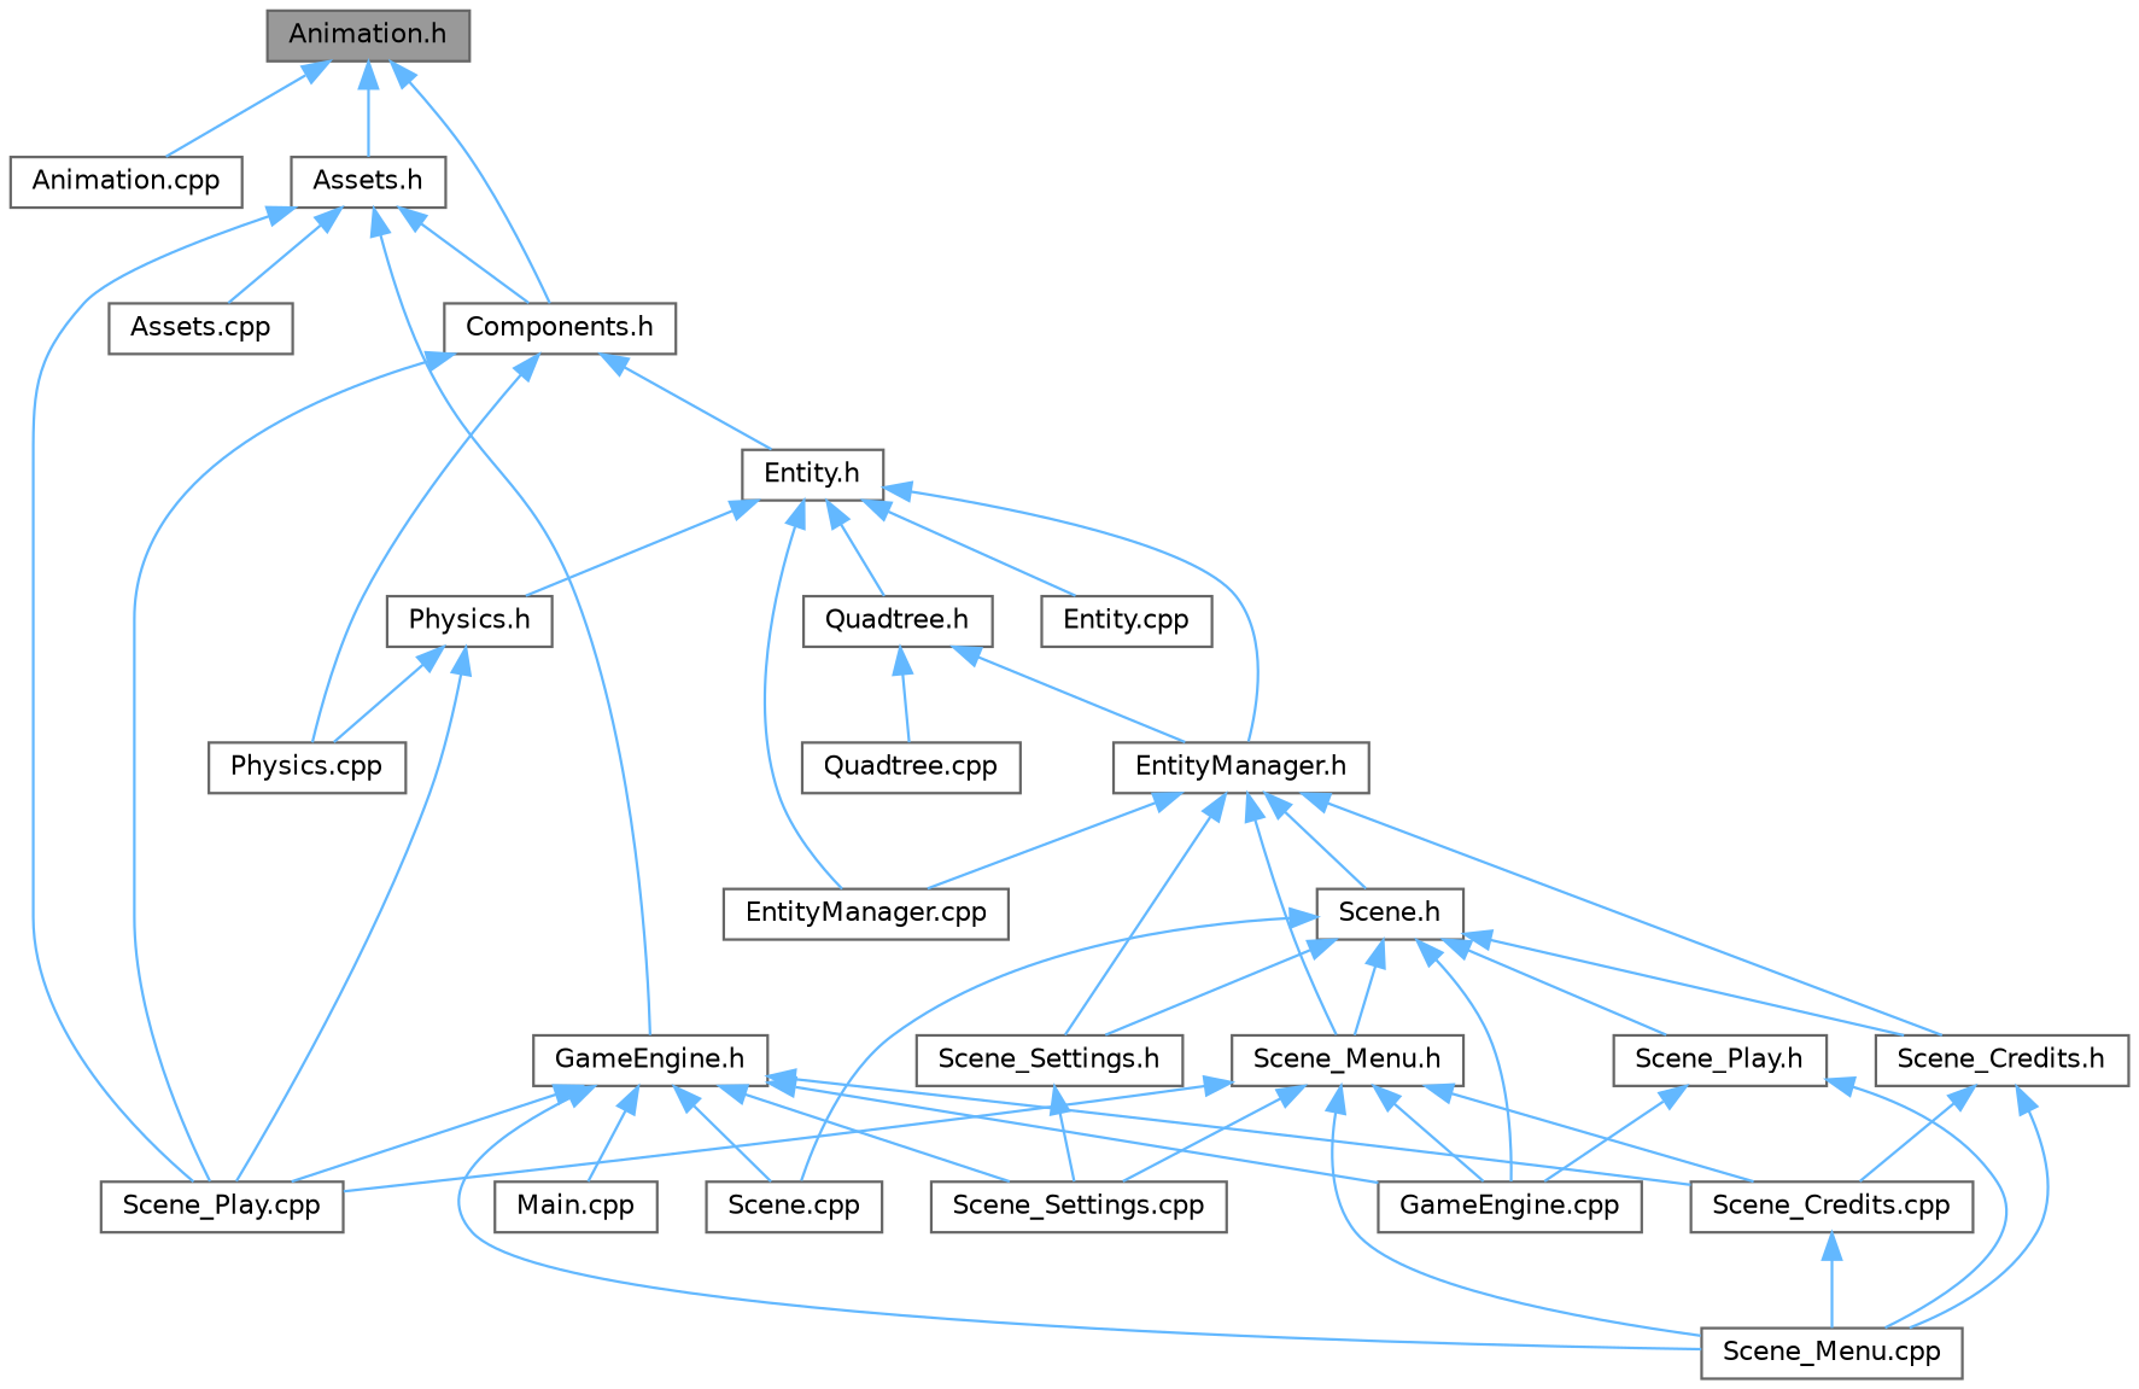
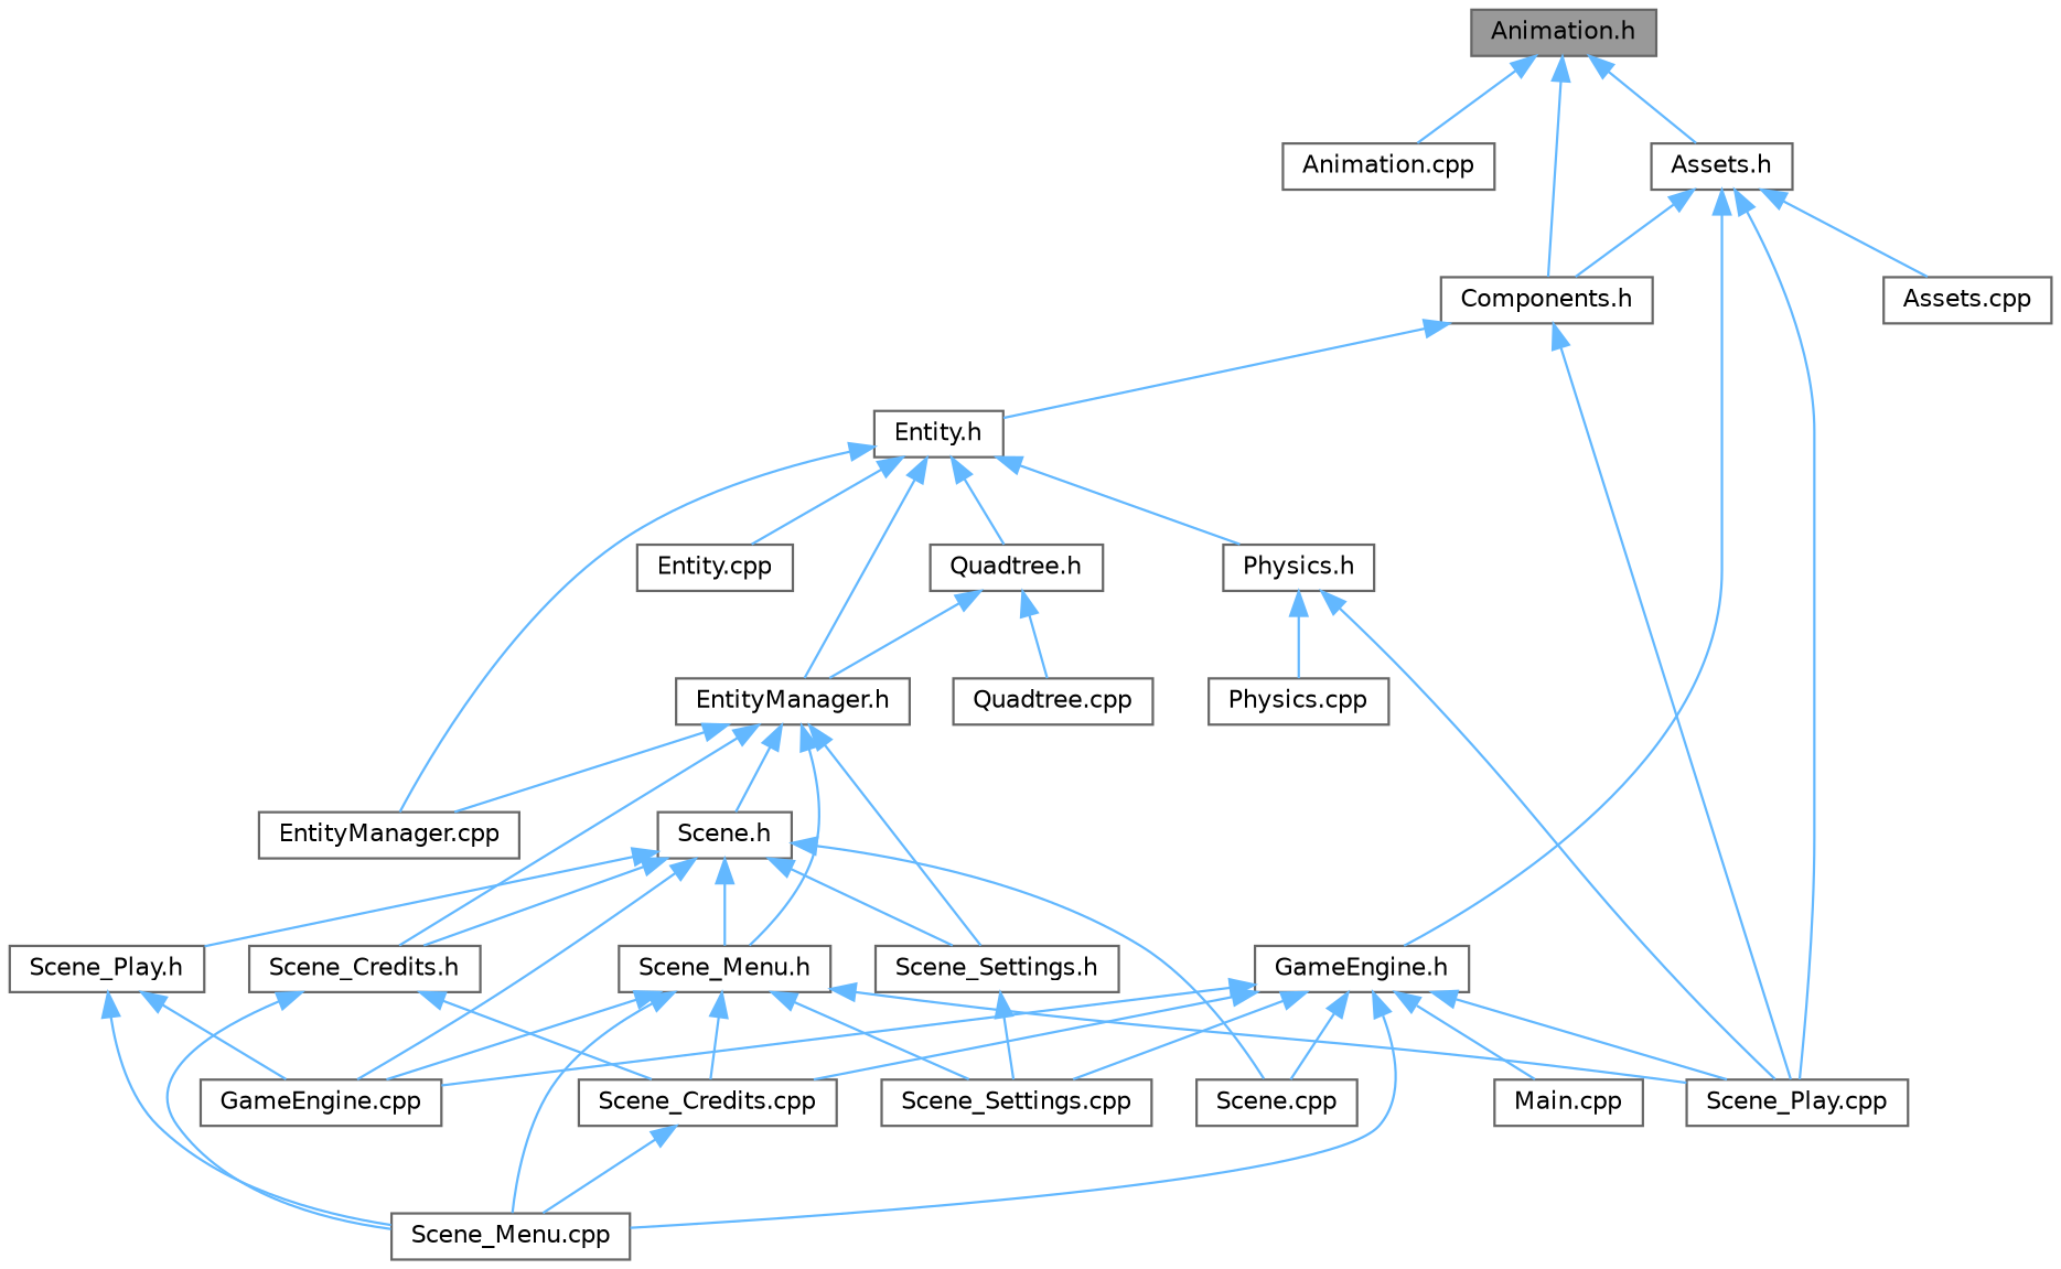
  digraph {
    node [color=grey40 fillcolor=white fontname=Helvetica fontsize=10 shape=box style=filled]
    edge [color=steelblue1 dir=back fontname=Helvetica fontsize=10 labelfontname=Helvetica labelfontsize=10 style=solid]
    n1 [color=gray40 fillcolor=grey60 fontcolor=black height=0.2 label="Animation.h" width=0.4]
    n2 [height=0.2 label="Animation.cpp" width=0.4]
    n3 [height=0.2 label="Assets.h" width=0.4]
    n4 [height=0.2 label="Components.h" width=0.4]
    n5 [height=0.2 label="Assets.cpp" width=0.4]
    n6 [height=0.2 label="Scene_Play.cpp" width=0.4]
    n7 [height=0.2 label="GameEngine.h" width=0.4]
    n8 [height=0.2 label="Entity.h" width=0.4]
    n9 [height=0.2 label="Physics.cpp" width=0.4]
    n10 [height=0.2 label="GameEngine.cpp" width=0.4]
    n11 [height=0.2 label="Scene.cpp" width=0.4]
    n12 [height=0.2 label="Scene_Credits.cpp" width=0.4]
    n13 [height=0.2 label="Scene_Menu.cpp" width=0.4]
    n14 [height=0.2 label="Scene_Settings.cpp" width=0.4]
    n15 [height=0.2 label="Main.cpp" width=0.4]
    n16 [height=0.2 label="Entity.cpp" width=0.4]
    n17 [height=0.2 label="EntityManager.cpp" width=0.4]
    n18 [height=0.2 label="EntityManager.h" width=0.4]
    n19 [height=0.2 label="Physics.h" width=0.4]
    n20 [height=0.2 label="Quadtree.h" width=0.4]
    n21 [height=0.2 label="Scene.h" width=0.4]
    n22 [height=0.2 label="Scene_Credits.h" width=0.4]
    n23 [height=0.2 label="Scene_Menu.h" width=0.4]
    n24 [height=0.2 label="Scene_Settings.h" width=0.4]
    n25 [height=0.2 label="Quadtree.cpp" width=0.4]
    n26 [height=0.2 label="Scene_Play.h" width=0.4]
    n1 -> n2
    n1 -> n3
    n1 -> n4
    n3 -> n4
    n3 -> n5
    n3 -> n6
    n3 -> n7
    n4 -> n6
    n4 -> n8
-   n4 -> n9
    n7 -> n6
    n7 -> n10
    n7 -> n11
    n7 -> n12
    n7 -> n13
    n7 -> n14
    n7 -> n15
    n8 -> n16
    n8 -> n17
    n8 -> n18
    n8 -> n19
    n8 -> n20
    n12 -> n13
    n18 -> n17
    n18 -> n21
    n18 -> n22
    n18 -> n23
    n18 -> n24
    n19 -> n6
    n19 -> n9
    n20 -> n18
    n20 -> n25
    n21 -> n10
    n21 -> n11
    n21 -> n22
    n21 -> n23
    n21 -> n24
    n21 -> n26
    n22 -> n12
    n22 -> n13
    n23 -> n6
    n23 -> n10
    n23 -> n12
    n23 -> n13
    n23 -> n14
    n24 -> n14
    n26 -> n10
    n26 -> n13
  }
